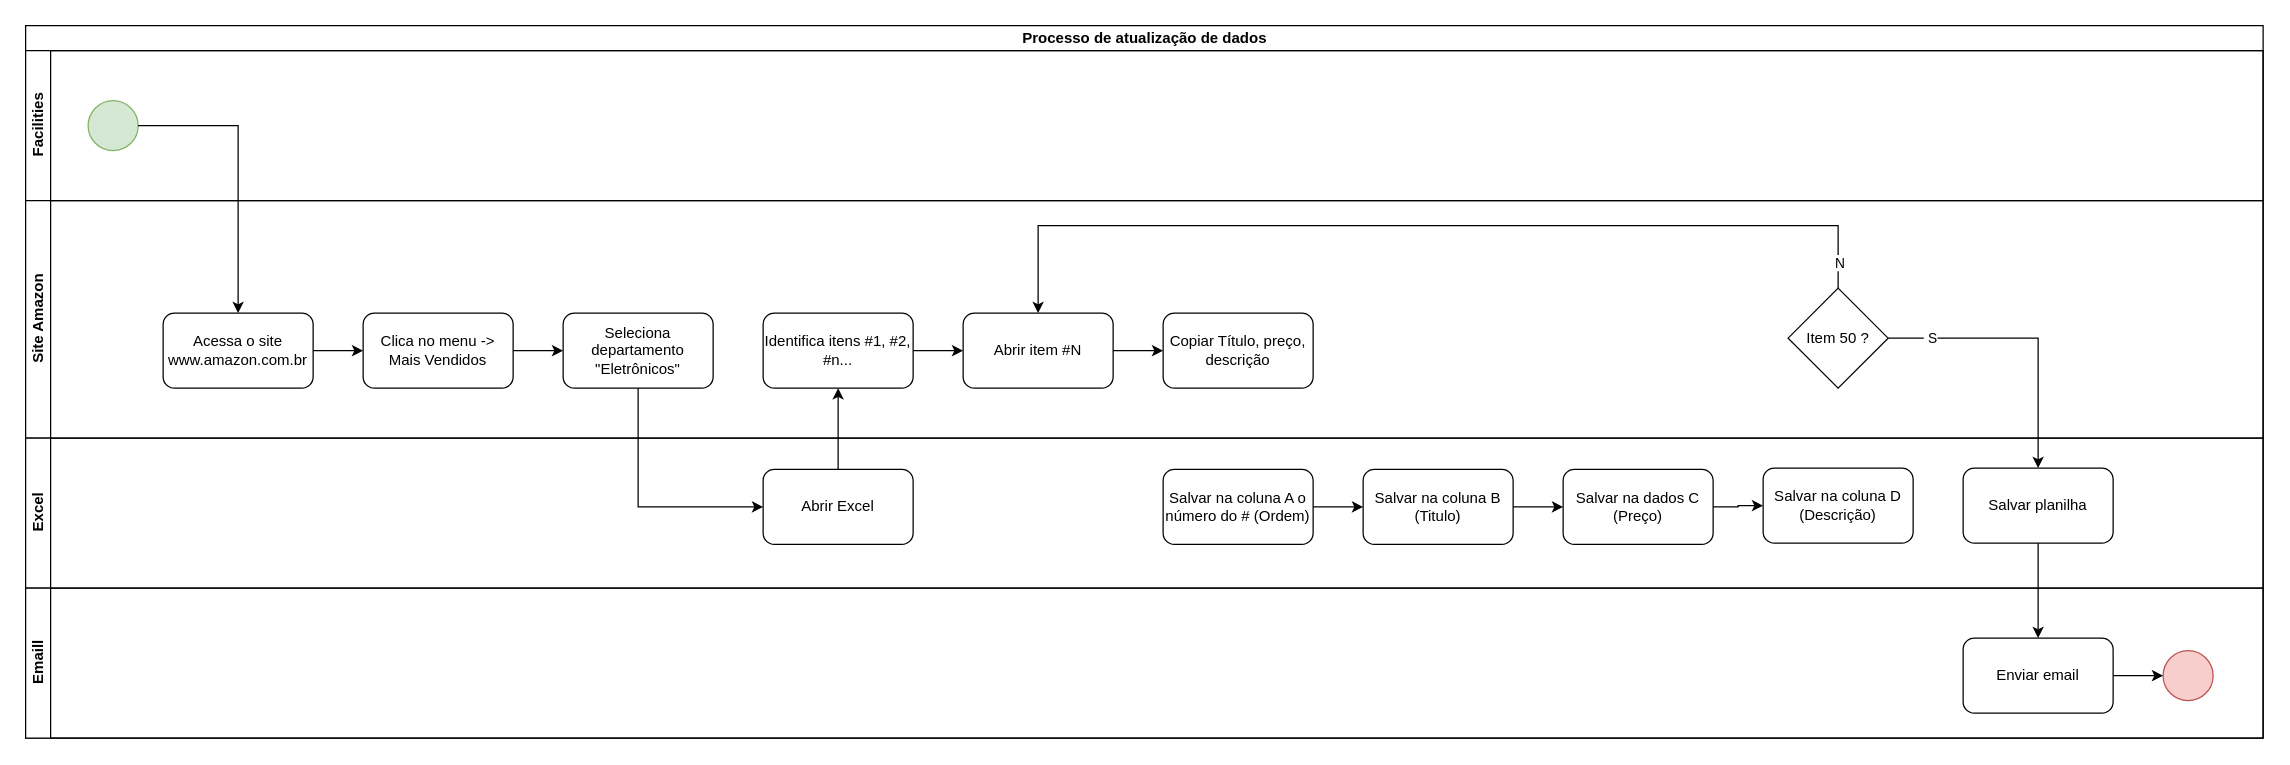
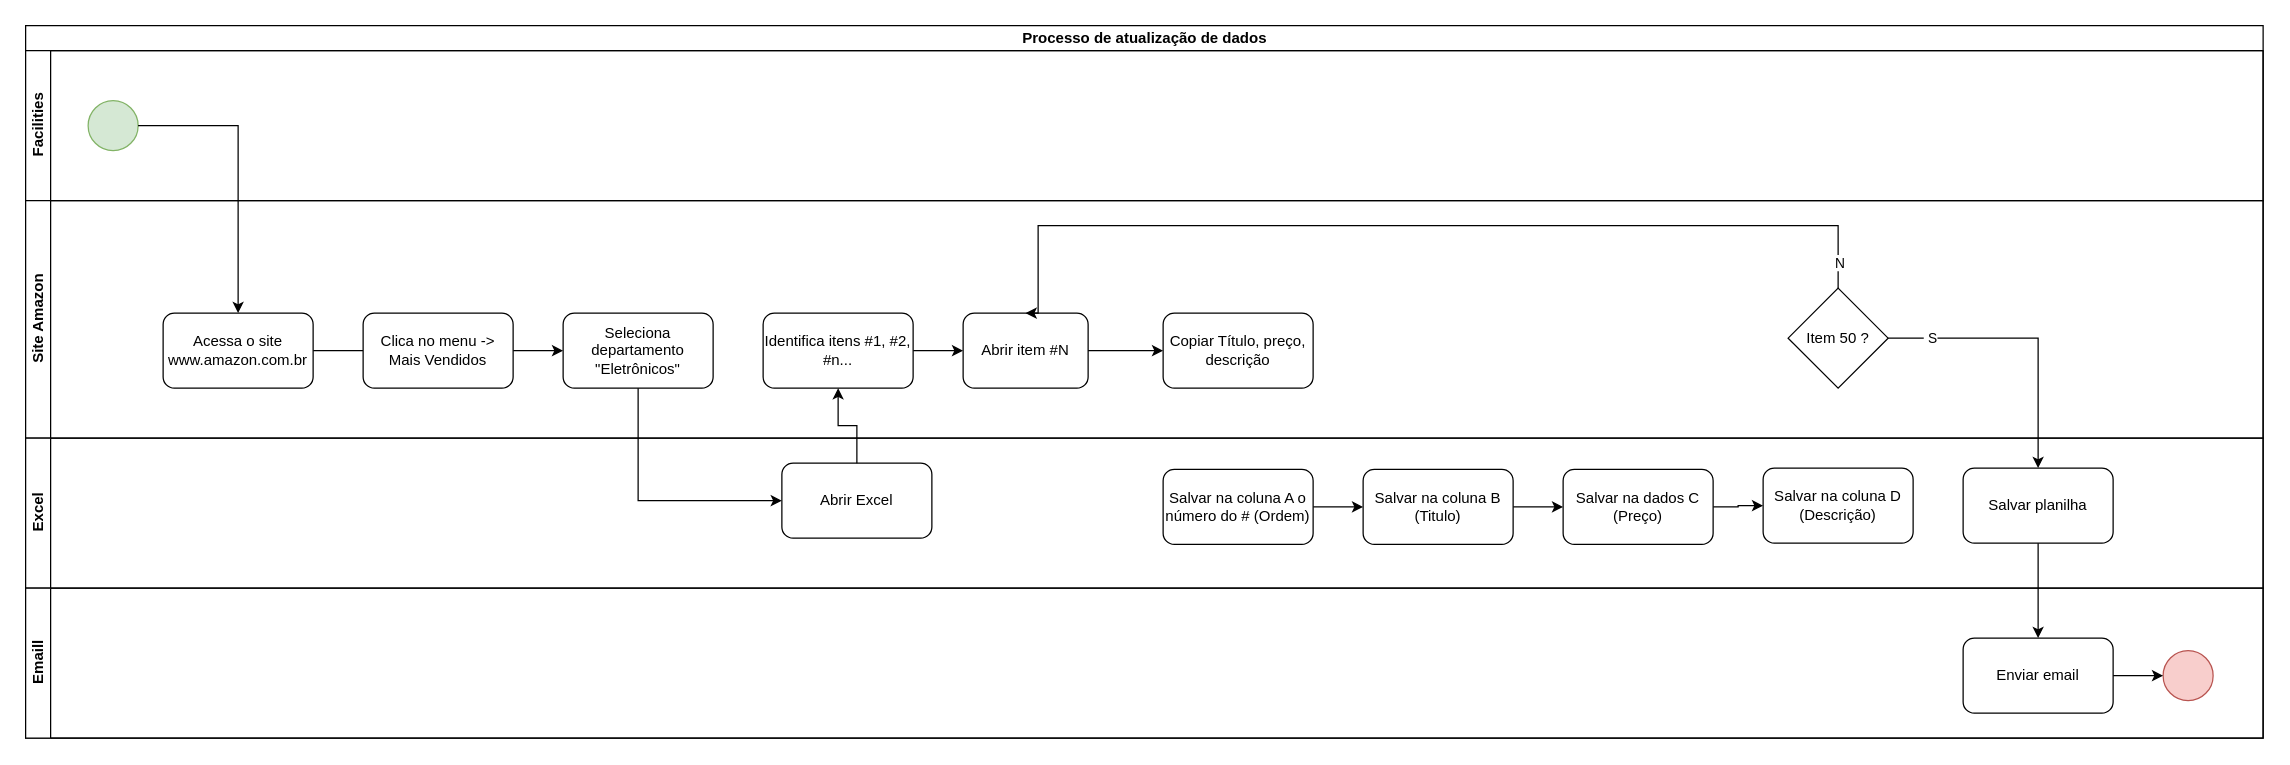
  <mxCell id="0" />
  <mxCell id="1" parent="0" />
  <mxCell id="2" value="Processo de atualização de dados" style="swimlane;childLayout=stackLayout;resizeParent=1;resizeParentMax=0;horizontal=1;startSize=20;horizontalStack=0;html=1;" vertex="1" parent="1"><mxGeometry x="20" y="20" width="1790" height="570" as="geometry" /></mxCell>
  <mxCell id="3" value="Facilities" style="swimlane;startSize=20;horizontal=0;html=1;" vertex="1" parent="2"><mxGeometry y="20" width="1790" height="120" as="geometry" /></mxCell>
  <mxCell id="4" value="" style="ellipse;whiteSpace=wrap;html=1;fillColor=#d5e8d4;strokeColor=#82b366;" vertex="1" parent="3"><mxGeometry x="50" y="40" width="40" height="40" as="geometry" /></mxCell>
  <mxCell id="5" value="Site Amazon" style="swimlane;startSize=20;horizontal=0;html=1;" vertex="1" parent="2"><mxGeometry y="140" width="1790" height="190" as="geometry" /></mxCell>
- <mxCell id="6" value="" style="edgeStyle=orthogonalEdgeStyle;rounded=0;orthogonalLoop=1;jettySize=auto;html=1;" edge="1" parent="5" source="7" target="9"><mxGeometry relative="1" as="geometry" /></mxCell>
+ <mxCell id="6" value="" style="edgeStyle=orthogonalEdgeStyle;rounded=0;orthogonalLoop=1;jettySize=auto;html=1;endArrow=none;" edge="1" parent="5" source="7" target="9"><mxGeometry relative="1" as="geometry" /></mxCell>
  <mxCell id="7" value="Acessa o site www.amazon.com.br" style="rounded=1;whiteSpace=wrap;html=1;" vertex="1" parent="5"><mxGeometry x="110" y="90" width="120" height="60" as="geometry" /></mxCell>
  <mxCell id="8" value="" style="edgeStyle=orthogonalEdgeStyle;rounded=0;orthogonalLoop=1;jettySize=auto;html=1;" edge="1" parent="5" source="9" target="10"><mxGeometry relative="1" as="geometry" /></mxCell>
  <mxCell id="9" value="Clica no menu -&amp;gt; Mais Vendidos" style="rounded=1;whiteSpace=wrap;html=1;" vertex="1" parent="5"><mxGeometry x="270" y="90" width="120" height="60" as="geometry" /></mxCell>
  <mxCell id="10" value="Seleciona departamento &quot;Eletrônicos&quot;" style="rounded=1;whiteSpace=wrap;html=1;" vertex="1" parent="5"><mxGeometry x="430" y="90" width="120" height="60" as="geometry" /></mxCell>
  <mxCell id="11" value="" style="edgeStyle=orthogonalEdgeStyle;rounded=0;orthogonalLoop=1;jettySize=auto;html=1;" edge="1" parent="5" source="12" target="13"><mxGeometry relative="1" as="geometry" /></mxCell>
  <mxCell id="12" value="Identifica itens #1, #2, #n..." style="rounded=1;whiteSpace=wrap;html=1;" vertex="1" parent="5"><mxGeometry x="590" y="90" width="120" height="60" as="geometry" /></mxCell>
- <mxCell id="13" value="Abrir item #N" style="rounded=1;whiteSpace=wrap;html=1;" vertex="1" parent="5"><mxGeometry x="750" y="90" width="120" height="60" as="geometry" /></mxCell>
+ <mxCell id="13" value="Abrir item #N" style="rounded=1;whiteSpace=wrap;html=1;" vertex="1" parent="5"><mxGeometry x="750" y="90" width="100" height="60" as="geometry" /></mxCell>
  <mxCell id="14" value="Copiar Título, preço, descrição" style="rounded=1;whiteSpace=wrap;html=1;" vertex="1" parent="5"><mxGeometry x="910" y="90" width="120" height="60" as="geometry" /></mxCell>
  <mxCell id="15" value="" style="edgeStyle=orthogonalEdgeStyle;rounded=0;orthogonalLoop=1;jettySize=auto;html=1;entryX=0;entryY=0.5;entryDx=0;entryDy=0;" edge="1" parent="5" source="13" target="14"><mxGeometry relative="1" as="geometry" /></mxCell>
  <mxCell id="16" value="&amp;nbsp;N" style="edgeStyle=orthogonalEdgeStyle;rounded=0;orthogonalLoop=1;jettySize=auto;html=1;entryX=0.5;entryY=0;entryDx=0;entryDy=0;exitX=0.5;exitY=0;exitDx=0;exitDy=0;" edge="1" parent="5" source="17" target="13"><mxGeometry x="-0.947" relative="1" as="geometry"><Array as="points"><mxPoint x="1450" y="20" /><mxPoint x="810" y="20" /></Array><mxPoint as="offset" /></mxGeometry></mxCell>
  <mxCell id="17" value="Item 50 ?" style="rhombus;whiteSpace=wrap;html=1;" vertex="1" parent="5"><mxGeometry x="1410" y="70" width="80" height="80" as="geometry" /></mxCell>
  <mxCell id="18" style="edgeStyle=orthogonalEdgeStyle;rounded=0;orthogonalLoop=1;jettySize=auto;html=1;exitX=1;exitY=0.5;exitDx=0;exitDy=0;" edge="1" parent="2" source="4" target="7"><mxGeometry relative="1" as="geometry"><mxPoint x="90" y="140" as="sourcePoint" /></mxGeometry></mxCell>
  <mxCell id="19" value="&amp;nbsp;S" style="edgeStyle=orthogonalEdgeStyle;rounded=0;orthogonalLoop=1;jettySize=auto;html=1;" edge="1" parent="2" source="17" target="29"><mxGeometry x="-0.692" relative="1" as="geometry"><mxPoint as="offset" /></mxGeometry></mxCell>
  <mxCell id="20" value="Excel" style="swimlane;startSize=20;horizontal=0;html=1;" vertex="1" parent="2"><mxGeometry y="330" width="1790" height="120" as="geometry" /></mxCell>
  <mxCell id="21" value="" style="edgeStyle=orthogonalEdgeStyle;rounded=0;orthogonalLoop=1;jettySize=auto;html=1;" edge="1" parent="20" source="22" target="25"><mxGeometry relative="1" as="geometry" /></mxCell>
  <mxCell id="22" value="Salvar na coluna B (Titulo)" style="rounded=1;whiteSpace=wrap;html=1;" vertex="1" parent="20"><mxGeometry x="1070" y="25" width="120" height="60" as="geometry" /></mxCell>
- <mxCell id="23" value="Abrir Excel" style="rounded=1;whiteSpace=wrap;html=1;" vertex="1" parent="20"><mxGeometry x="590" y="25" width="120" height="60" as="geometry" /></mxCell>
+ <mxCell id="23" value="Abrir Excel" style="rounded=1;whiteSpace=wrap;html=1;" vertex="1" parent="20"><mxGeometry x="605" y="20" width="120" height="60" as="geometry" /></mxCell>
  <mxCell id="24" value="" style="edgeStyle=orthogonalEdgeStyle;rounded=0;orthogonalLoop=1;jettySize=auto;html=1;" edge="1" parent="20" source="25" target="26"><mxGeometry relative="1" as="geometry" /></mxCell>
  <mxCell id="25" value="Salvar na dados C (Preço)" style="rounded=1;whiteSpace=wrap;html=1;" vertex="1" parent="20"><mxGeometry x="1230" y="25" width="120" height="60" as="geometry" /></mxCell>
  <mxCell id="26" value="Salvar na coluna D (Descrição)" style="rounded=1;whiteSpace=wrap;html=1;" vertex="1" parent="20"><mxGeometry x="1390" y="24" width="120" height="60" as="geometry" /></mxCell>
  <mxCell id="27" style="edgeStyle=orthogonalEdgeStyle;rounded=0;orthogonalLoop=1;jettySize=auto;html=1;" edge="1" parent="20" source="28" target="22"><mxGeometry relative="1" as="geometry" /></mxCell>
  <mxCell id="28" value="Salvar na coluna A o número do # (Ordem)" style="rounded=1;whiteSpace=wrap;html=1;" vertex="1" parent="20"><mxGeometry x="910" y="25" width="120" height="60" as="geometry" /></mxCell>
  <mxCell id="29" value="Salvar planilha" style="rounded=1;whiteSpace=wrap;html=1;" vertex="1" parent="20"><mxGeometry x="1550" y="24" width="120" height="60" as="geometry" /></mxCell>
  <mxCell id="30" value="Emaill" style="swimlane;startSize=20;horizontal=0;html=1;" vertex="1" parent="2"><mxGeometry y="450" width="1790" height="120" as="geometry" /></mxCell>
  <mxCell id="31" value="Enviar email" style="rounded=1;whiteSpace=wrap;html=1;" vertex="1" parent="30"><mxGeometry x="1550" y="40" width="120" height="60" as="geometry" /></mxCell>
  <mxCell id="32" value="" style="ellipse;whiteSpace=wrap;html=1;fillColor=#f8cecc;strokeColor=#b85450;" vertex="1" parent="30"><mxGeometry x="1710" y="50" width="40" height="40" as="geometry" /></mxCell>
  <mxCell id="33" value="" style="edgeStyle=orthogonalEdgeStyle;rounded=0;orthogonalLoop=1;jettySize=auto;html=1;exitX=1;exitY=0.5;exitDx=0;exitDy=0;" edge="1" parent="30" source="31" target="32"><mxGeometry relative="1" as="geometry" /></mxCell>
  <mxCell id="34" style="edgeStyle=orthogonalEdgeStyle;rounded=0;orthogonalLoop=1;jettySize=auto;html=1;entryX=0;entryY=0.5;entryDx=0;entryDy=0;exitX=0.5;exitY=1;exitDx=0;exitDy=0;" edge="1" parent="2" source="10" target="23"><mxGeometry relative="1" as="geometry" /></mxCell>
  <mxCell id="35" value="" style="edgeStyle=orthogonalEdgeStyle;rounded=0;orthogonalLoop=1;jettySize=auto;html=1;" edge="1" parent="2" source="23" target="12"><mxGeometry relative="1" as="geometry" /></mxCell>
  <mxCell id="36" style="edgeStyle=orthogonalEdgeStyle;rounded=0;orthogonalLoop=1;jettySize=auto;html=1;entryX=0.5;entryY=0;entryDx=0;entryDy=0;" edge="1" parent="2" source="29" target="31"><mxGeometry relative="1" as="geometry" /></mxCell>
